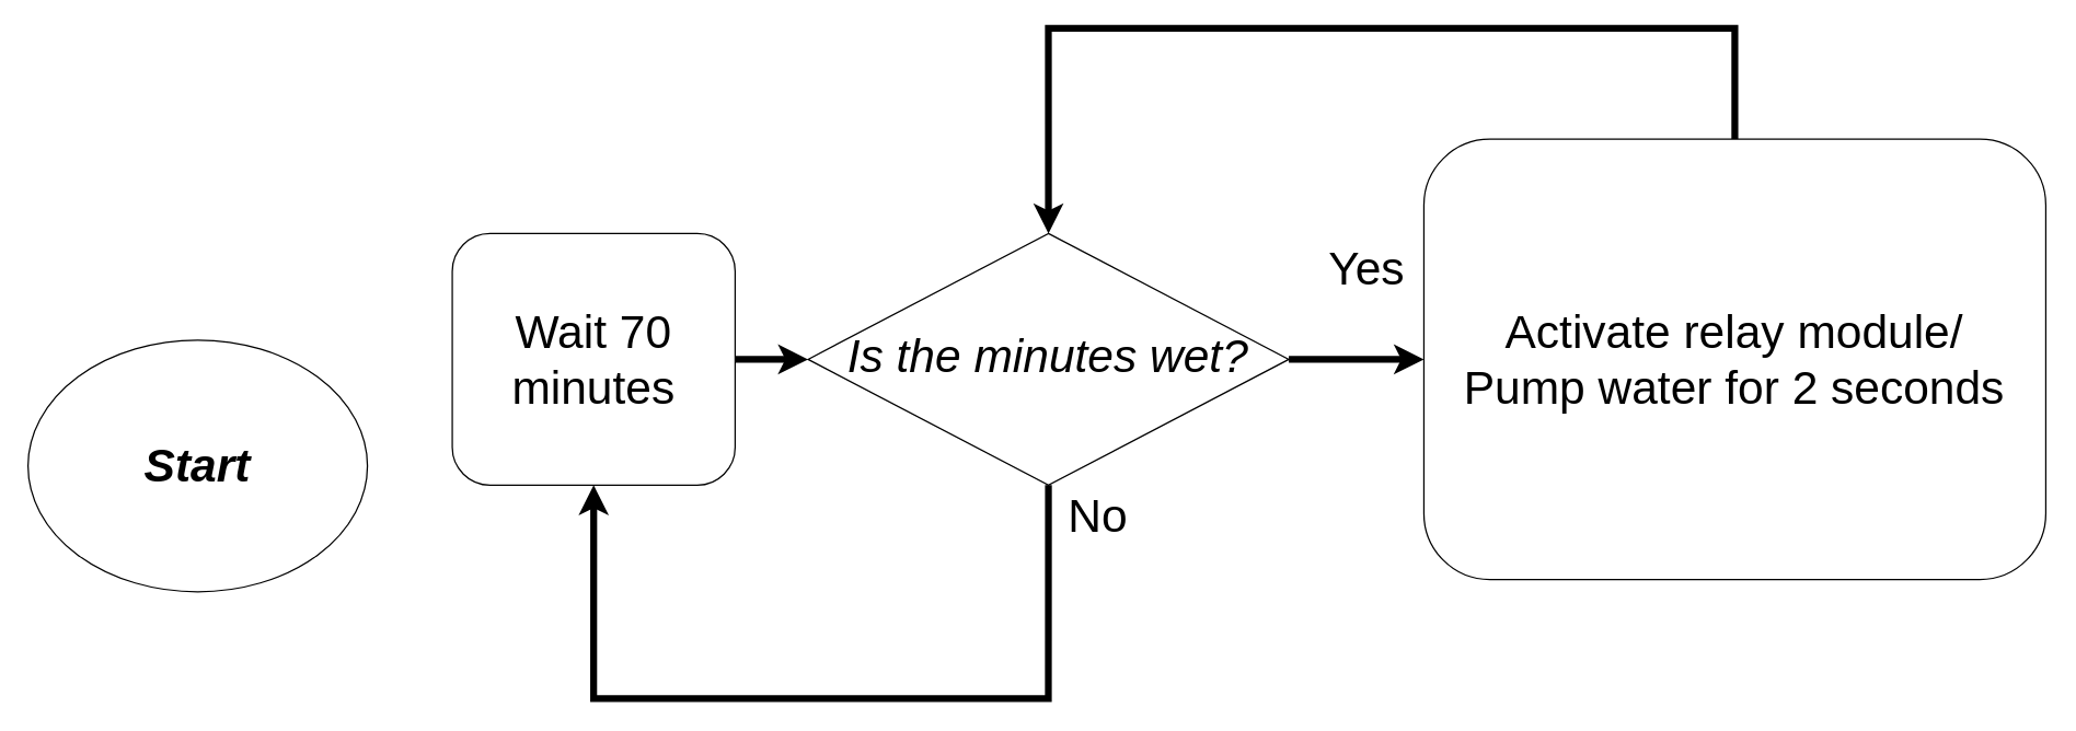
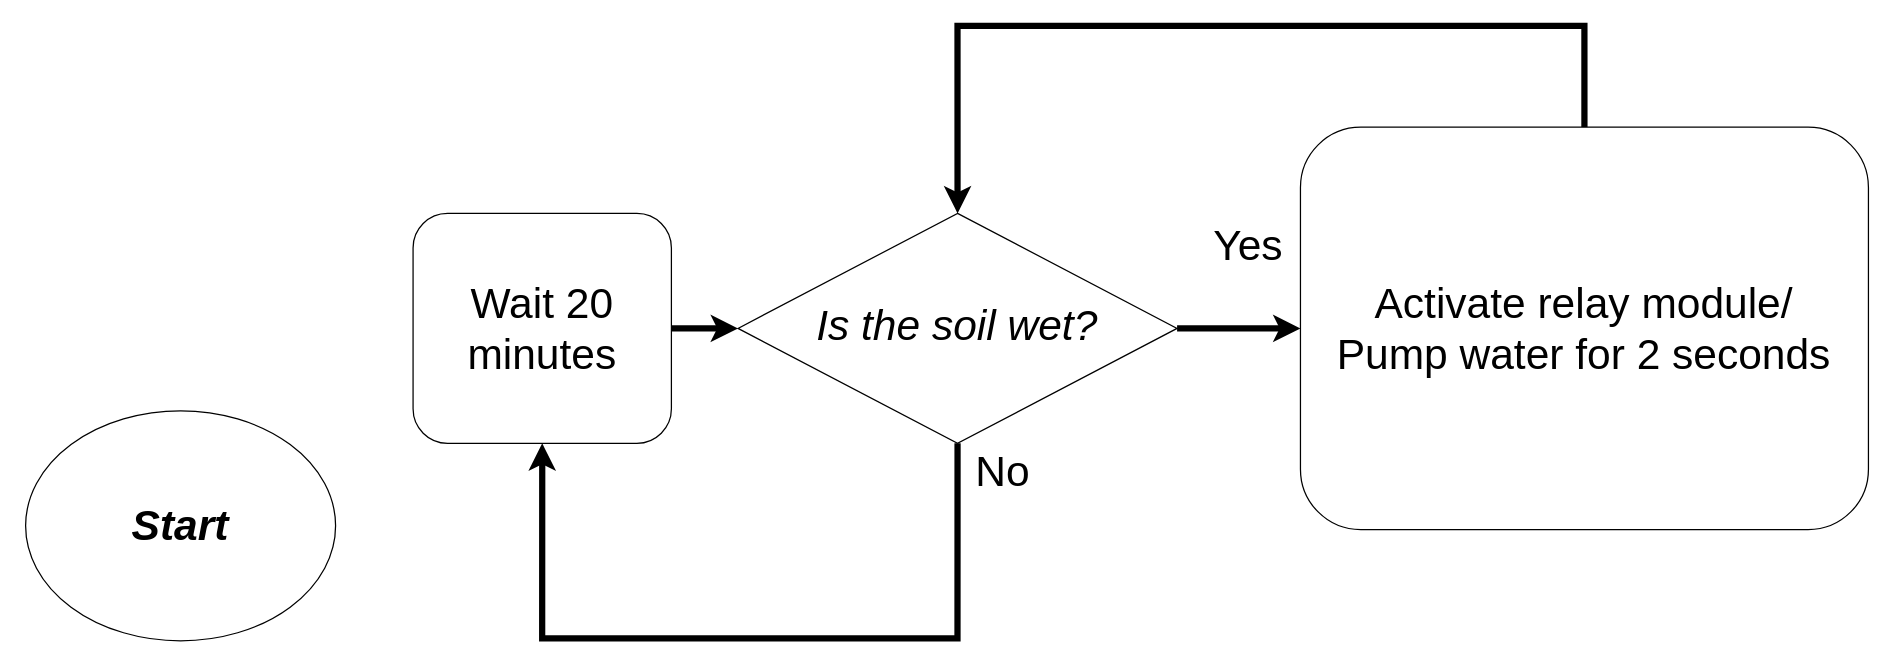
  <mxCell id="0" />
  <mxCell id="1" parent="0" />
  <mxCell id="2" style="edgeStyle=orthogonalEdgeStyle;rounded=0;orthogonalLoop=1;jettySize=auto;html=1;exitX=1;exitY=0.5;exitDx=0;exitDy=0;entryX=0;entryY=0.5;entryDx=0;entryDy=0;strokeWidth=5;" parent="1" source="4" target="10" edge="1"><mxGeometry relative="1" as="geometry" /></mxCell>
  <mxCell id="3" style="edgeStyle=orthogonalEdgeStyle;rounded=0;orthogonalLoop=1;jettySize=auto;html=1;exitX=0.5;exitY=1;exitDx=0;exitDy=0;entryX=0.5;entryY=1;entryDx=0;entryDy=0;strokeWidth=5;" parent="1" source="4" target="8" edge="1"><mxGeometry relative="1" as="geometry"><Array as="points"><mxPoint x="766" y="510" /><mxPoint x="433" y="510" /></Array></mxGeometry></mxCell>
- <mxCell id="4" value="&lt;font style=&quot;font-size: 34px&quot;&gt;&lt;i&gt;Is the minutes wet?&lt;/i&gt;&lt;/font&gt;" style="rhombus;whiteSpace=wrap;html=1;shadow=0;fontFamily=Helvetica;fontSize=12;align=center;strokeWidth=1;spacing=6;spacingTop=-4;" parent="1" vertex="1"><mxGeometry x="590" y="170" width="351.287" height="184" as="geometry" /></mxCell>
- <mxCell id="5" value="&lt;font style=&quot;font-size: 34px&quot;&gt;&lt;b&gt;&lt;i&gt;Start&lt;/i&gt;&lt;/b&gt;&lt;/font&gt;" style="ellipse;whiteSpace=wrap;html=1;" parent="1" vertex="1"><mxGeometry x="20" y="248" width="248.004" height="184" as="geometry" /></mxCell>
+ <mxCell id="4" value="&lt;font style=&quot;font-size: 34px&quot;&gt;&lt;i&gt;Is the soil wet?&lt;/i&gt;&lt;/font&gt;" style="rhombus;whiteSpace=wrap;html=1;shadow=0;fontFamily=Helvetica;fontSize=12;align=center;strokeWidth=1;spacing=6;spacingTop=-4;" parent="1" vertex="1"><mxGeometry x="590" y="170" width="351.287" height="184" as="geometry" /></mxCell>
+ <mxCell id="5" value="&lt;font style=&quot;font-size: 34px&quot;&gt;&lt;b&gt;&lt;i&gt;Start&lt;/i&gt;&lt;/b&gt;&lt;/font&gt;" style="ellipse;whiteSpace=wrap;html=1;" parent="1" vertex="1"><mxGeometry x="20" y="328" width="248.004" height="184" as="geometry" /></mxCell>
  <mxCell id="6" value="&lt;font style=&quot;font-size: 34px&quot;&gt;No&lt;/font&gt;" style="text;html=1;strokeColor=none;fillColor=none;align=center;verticalAlign=middle;whiteSpace=wrap;rounded=0;" parent="1" vertex="1"><mxGeometry x="740" y="331" width="123.94" height="92" as="geometry" /></mxCell>
  <mxCell id="7" style="edgeStyle=orthogonalEdgeStyle;rounded=0;orthogonalLoop=1;jettySize=auto;html=1;exitX=1;exitY=0.5;exitDx=0;exitDy=0;entryX=0;entryY=0.5;entryDx=0;entryDy=0;strokeWidth=5;" parent="1" source="8" target="4" edge="1"><mxGeometry relative="1" as="geometry" /></mxCell>
- <mxCell id="8" value="&lt;font style=&quot;font-size: 34px&quot;&gt;Wait 70 minutes&lt;/font&gt;" style="rounded=1;whiteSpace=wrap;html=1;fontSize=12;glass=0;strokeWidth=1;shadow=0;" parent="1" vertex="1"><mxGeometry x="329.997" y="170" width="206.691" height="184" as="geometry" /></mxCell>
+ <mxCell id="8" value="&lt;font style=&quot;font-size: 34px&quot;&gt;Wait 20 minutes&lt;/font&gt;" style="rounded=1;whiteSpace=wrap;html=1;fontSize=12;glass=0;strokeWidth=1;shadow=0;" parent="1" vertex="1"><mxGeometry x="329.997" y="170" width="206.691" height="184" as="geometry" /></mxCell>
  <mxCell id="9" style="edgeStyle=orthogonalEdgeStyle;rounded=0;orthogonalLoop=1;jettySize=auto;html=1;exitX=0.5;exitY=0;exitDx=0;exitDy=0;entryX=0.5;entryY=0;entryDx=0;entryDy=0;strokeWidth=5;" parent="1" source="10" target="4" edge="1"><mxGeometry relative="1" as="geometry"><Array as="points"><mxPoint x="1267" y="20" /><mxPoint x="766" y="20" /></Array></mxGeometry></mxCell>
  <mxCell id="10" value="&lt;font style=&quot;font-size: 34px&quot;&gt;Activate relay module/&lt;br&gt;Pump water for 2 seconds&lt;/font&gt;" style="rounded=1;whiteSpace=wrap;html=1;fontSize=12;glass=0;strokeWidth=1;shadow=0;" parent="1" vertex="1"><mxGeometry x="1039.996" y="101" width="454.446" height="322" as="geometry" /></mxCell>
  <mxCell id="11" value="&lt;font style=&quot;font-size: 34px&quot;&gt;Yes&lt;/font&gt;" style="text;html=1;strokeColor=none;fillColor=none;align=center;verticalAlign=middle;whiteSpace=wrap;rounded=0;" parent="1" vertex="1"><mxGeometry x="946.834" y="150" width="103.159" height="92" as="geometry" /></mxCell>
